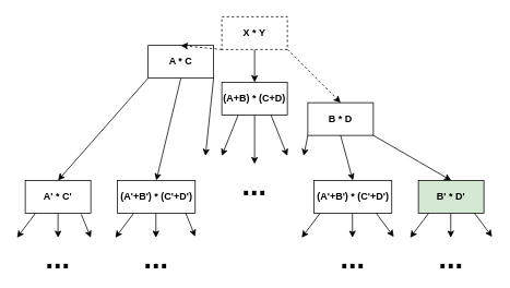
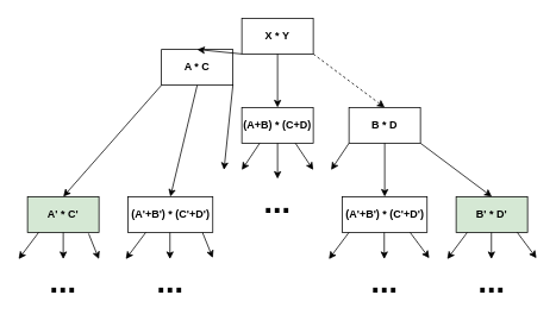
  <mxCell id="0" />
  <mxCell id="1" parent="0" />
- <mxCell id="2" value="&lt;b&gt;X * Y&lt;/b&gt;" style="rounded=0;whiteSpace=wrap;html=1;dashed=1;" vertex="1" parent="1"><mxGeometry x="270" y="20" width="80" height="40" as="geometry" /></mxCell>
- <mxCell id="3" value="&lt;b&gt;B * D&lt;/b&gt;" style="rounded=0;whiteSpace=wrap;html=1;" vertex="1" parent="1"><mxGeometry x="375" y="125" width="80" height="40" as="geometry" /></mxCell>
- <mxCell id="4" value="&lt;b&gt;(A+B) * (C+D)&lt;/b&gt;" style="rounded=0;whiteSpace=wrap;html=1;" vertex="1" parent="1"><mxGeometry x="270" y="100" width="80" height="40" as="geometry" /></mxCell>
+ <mxCell id="2" value="&lt;b&gt;X * Y&lt;/b&gt;" style="rounded=0;whiteSpace=wrap;html=1;" vertex="1" parent="1"><mxGeometry x="270" y="20" width="80" height="40" as="geometry" /></mxCell>
+ <mxCell id="3" value="&lt;b&gt;B * D&lt;/b&gt;" style="rounded=0;whiteSpace=wrap;html=1;" vertex="1" parent="1"><mxGeometry x="390" y="120" width="80" height="40" as="geometry" /></mxCell>
+ <mxCell id="4" value="&lt;b&gt;(A+B) * (C+D)&lt;/b&gt;" style="rounded=0;whiteSpace=wrap;html=1;" vertex="1" parent="1"><mxGeometry x="270" y="120" width="80" height="40" as="geometry" /></mxCell>
  <mxCell id="5" value="&lt;b&gt;A * C&lt;/b&gt;" style="rounded=0;whiteSpace=wrap;html=1;" vertex="1" parent="1"><mxGeometry x="180" y="55" width="80" height="40" as="geometry" /></mxCell>
- <mxCell id="6" value="&lt;b&gt;A' * C'&lt;/b&gt;" style="rounded=0;whiteSpace=wrap;html=1;" vertex="1" parent="1"><mxGeometry x="30" y="220" width="80" height="40" as="geometry" /></mxCell>
+ <mxCell id="6" value="&lt;b&gt;A' * C'&lt;/b&gt;" style="rounded=0;whiteSpace=wrap;html=1;fillColor=#d5e8d4;" vertex="1" parent="1"><mxGeometry x="30" y="220" width="80" height="40" as="geometry" /></mxCell>
  <mxCell id="7" value="&lt;b&gt;(A'+B') * (C'+D')&lt;/b&gt;" style="rounded=0;whiteSpace=wrap;html=1;" vertex="1" parent="1"><mxGeometry x="142.5" y="220" width="95" height="40" as="geometry" /></mxCell>
  <mxCell id="8" value="&lt;b&gt;B' * D'&lt;/b&gt;" style="rounded=0;whiteSpace=wrap;html=1;fillColor=#d5e8d4;" vertex="1" parent="1"><mxGeometry x="510" y="220" width="80" height="40" as="geometry" /></mxCell>
- <mxCell id="9" value="" style="endArrow=classic;html=1;rounded=0;exitX=0;exitY=1;exitDx=0;exitDy=0;entryX=0.5;entryY=0;entryDx=0;entryDy=0;dashed=1;" edge="1" parent="1" source="2" target="5"><mxGeometry width="50" height="50" relative="1" as="geometry"><mxPoint x="300" y="250" as="sourcePoint" /><mxPoint x="350" y="200" as="targetPoint" /></mxGeometry></mxCell>
+ <mxCell id="9" value="" style="endArrow=classic;html=1;rounded=0;exitX=0;exitY=1;exitDx=0;exitDy=0;entryX=0.5;entryY=0;entryDx=0;entryDy=0;" edge="1" parent="1" source="2" target="5"><mxGeometry width="50" height="50" relative="1" as="geometry"><mxPoint x="300" y="250" as="sourcePoint" /><mxPoint x="350" y="200" as="targetPoint" /></mxGeometry></mxCell>
  <mxCell id="10" value="" style="endArrow=classic;html=1;rounded=0;exitX=0;exitY=1;exitDx=0;exitDy=0;entryX=0.5;entryY=0;entryDx=0;entryDy=0;" edge="1" parent="1" source="5" target="6"><mxGeometry width="50" height="50" relative="1" as="geometry"><mxPoint x="280" y="70" as="sourcePoint" /><mxPoint x="200" y="110" as="targetPoint" /></mxGeometry></mxCell>
  <mxCell id="11" value="" style="endArrow=classic;html=1;rounded=0;exitX=0.5;exitY=1;exitDx=0;exitDy=0;" edge="1" parent="1" source="2" target="4"><mxGeometry width="50" height="50" relative="1" as="geometry"><mxPoint x="300" y="250" as="sourcePoint" /><mxPoint x="350" y="200" as="targetPoint" /></mxGeometry></mxCell>
  <mxCell id="12" value="" style="endArrow=classic;html=1;rounded=0;exitX=0.5;exitY=1;exitDx=0;exitDy=0;entryX=0.5;entryY=0;entryDx=0;entryDy=0;" edge="1" parent="1" source="5" target="7"><mxGeometry width="50" height="50" relative="1" as="geometry"><mxPoint x="320" y="70" as="sourcePoint" /><mxPoint x="320" y="130" as="targetPoint" /></mxGeometry></mxCell>
  <mxCell id="13" value="" style="endArrow=classic;html=1;rounded=0;exitX=0.5;exitY=1;exitDx=0;exitDy=0;entryX=0.5;entryY=0;entryDx=0;entryDy=0;" edge="1" parent="1" source="3"><mxGeometry width="50" height="50" relative="1" as="geometry"><mxPoint x="330" y="80" as="sourcePoint" /><mxPoint x="430" y="220" as="targetPoint" /></mxGeometry></mxCell>
  <mxCell id="14" value="" style="endArrow=classic;html=1;rounded=0;exitX=1;exitY=1;exitDx=0;exitDy=0;entryX=0.5;entryY=0;entryDx=0;entryDy=0;" edge="1" parent="1" source="3" target="8"><mxGeometry width="50" height="50" relative="1" as="geometry"><mxPoint x="340" y="90" as="sourcePoint" /><mxPoint x="340" y="150" as="targetPoint" /></mxGeometry></mxCell>
  <mxCell id="15" value="" style="endArrow=classic;html=1;rounded=0;exitX=1;exitY=1;exitDx=0;exitDy=0;entryX=0.5;entryY=0;entryDx=0;entryDy=0;dashed=1;" edge="1" parent="1" source="2" target="3"><mxGeometry width="50" height="50" relative="1" as="geometry"><mxPoint x="350" y="100" as="sourcePoint" /><mxPoint x="350" y="160" as="targetPoint" /></mxGeometry></mxCell>
  <mxCell id="16" value="" style="endArrow=classic;html=1;rounded=0;exitX=1;exitY=1;exitDx=0;exitDy=0;" edge="1" parent="1" source="5"><mxGeometry width="50" height="50" relative="1" as="geometry"><mxPoint x="360" y="110" as="sourcePoint" /><mxPoint x="250" y="190" as="targetPoint" /></mxGeometry></mxCell>
  <mxCell id="17" value="" style="endArrow=classic;html=1;rounded=0;exitX=0;exitY=1;exitDx=0;exitDy=0;" edge="1" parent="1" source="3"><mxGeometry width="50" height="50" relative="1" as="geometry"><mxPoint x="370" y="120" as="sourcePoint" /><mxPoint x="370" y="190" as="targetPoint" /></mxGeometry></mxCell>
  <mxCell id="18" value="" style="endArrow=classic;html=1;rounded=0;exitX=0.5;exitY=1;exitDx=0;exitDy=0;" edge="1" parent="1" source="4"><mxGeometry width="50" height="50" relative="1" as="geometry"><mxPoint x="380" y="130" as="sourcePoint" /><mxPoint x="310" y="200" as="targetPoint" /></mxGeometry></mxCell>
  <mxCell id="19" value="" style="endArrow=classic;html=1;rounded=0;exitX=0.75;exitY=1;exitDx=0;exitDy=0;" edge="1" parent="1" source="4"><mxGeometry width="50" height="50" relative="1" as="geometry"><mxPoint x="390" y="140" as="sourcePoint" /><mxPoint x="350" y="190" as="targetPoint" /></mxGeometry></mxCell>
  <mxCell id="20" value="" style="endArrow=classic;html=1;rounded=0;exitX=0.25;exitY=1;exitDx=0;exitDy=0;" edge="1" parent="1" source="4"><mxGeometry width="50" height="50" relative="1" as="geometry"><mxPoint x="400" y="150" as="sourcePoint" /><mxPoint x="270" y="190" as="targetPoint" /></mxGeometry></mxCell>
  <mxCell id="21" value="&lt;b&gt;&lt;font style=&quot;font-size: 36px&quot;&gt;...&lt;/font&gt;&lt;/b&gt;" style="text;html=1;strokeColor=none;fillColor=none;align=center;verticalAlign=middle;whiteSpace=wrap;rounded=0;" vertex="1" parent="1"><mxGeometry x="280" y="210" width="60" height="30" as="geometry" /></mxCell>
  <mxCell id="22" value="&lt;b&gt;(A'+B') * (C'+D')&lt;/b&gt;" style="rounded=0;whiteSpace=wrap;html=1;" vertex="1" parent="1"><mxGeometry x="382.5" y="220" width="95" height="40" as="geometry" /></mxCell>
  <mxCell id="23" value="" style="endArrow=classic;html=1;rounded=0;fontSize=36;exitX=0.5;exitY=1;exitDx=0;exitDy=0;" edge="1" parent="1" source="6"><mxGeometry width="50" height="50" relative="1" as="geometry"><mxPoint x="30" y="340" as="sourcePoint" /><mxPoint x="70" y="290" as="targetPoint" /></mxGeometry></mxCell>
  <mxCell id="24" value="" style="endArrow=classic;html=1;rounded=0;fontSize=36;exitX=0.5;exitY=1;exitDx=0;exitDy=0;" edge="1" parent="1"><mxGeometry width="50" height="50" relative="1" as="geometry"><mxPoint x="189.5" y="260" as="sourcePoint" /><mxPoint x="189.5" y="290" as="targetPoint" /></mxGeometry></mxCell>
  <mxCell id="25" value="" style="endArrow=classic;html=1;rounded=0;fontSize=36;exitX=0.5;exitY=1;exitDx=0;exitDy=0;" edge="1" parent="1"><mxGeometry width="50" height="50" relative="1" as="geometry"><mxPoint x="429.5" y="260" as="sourcePoint" /><mxPoint x="429.5" y="290" as="targetPoint" /></mxGeometry></mxCell>
  <mxCell id="26" value="" style="endArrow=classic;html=1;rounded=0;fontSize=36;exitX=0.5;exitY=1;exitDx=0;exitDy=0;" edge="1" parent="1"><mxGeometry width="50" height="50" relative="1" as="geometry"><mxPoint x="549.5" y="260" as="sourcePoint" /><mxPoint x="549.5" y="290" as="targetPoint" /></mxGeometry></mxCell>
  <mxCell id="27" value="" style="endArrow=classic;html=1;rounded=0;fontSize=36;exitX=0;exitY=1;exitDx=0;exitDy=0;" edge="1" parent="1"><mxGeometry width="50" height="50" relative="1" as="geometry"><mxPoint x="522.5" y="260" as="sourcePoint" /><mxPoint x="500" y="290" as="targetPoint" /></mxGeometry></mxCell>
  <mxCell id="28" value="" style="endArrow=classic;html=1;rounded=0;fontSize=36;exitX=0;exitY=1;exitDx=0;exitDy=0;" edge="1" parent="1"><mxGeometry width="50" height="50" relative="1" as="geometry"><mxPoint x="390" y="260" as="sourcePoint" /><mxPoint x="367.5" y="290" as="targetPoint" /></mxGeometry></mxCell>
  <mxCell id="29" value="" style="endArrow=classic;html=1;rounded=0;fontSize=36;exitX=0;exitY=1;exitDx=0;exitDy=0;" edge="1" parent="1"><mxGeometry width="50" height="50" relative="1" as="geometry"><mxPoint x="162.5" y="260" as="sourcePoint" /><mxPoint x="140" y="290" as="targetPoint" /></mxGeometry></mxCell>
  <mxCell id="30" value="" style="endArrow=classic;html=1;rounded=0;fontSize=36;exitX=0;exitY=1;exitDx=0;exitDy=0;" edge="1" parent="1"><mxGeometry width="50" height="50" relative="1" as="geometry"><mxPoint x="42.5" y="260" as="sourcePoint" /><mxPoint x="20" y="290" as="targetPoint" /></mxGeometry></mxCell>
  <mxCell id="31" value="" style="endArrow=classic;html=1;rounded=0;fontSize=36;exitX=0.855;exitY=1.035;exitDx=0;exitDy=0;exitPerimeter=0;" edge="1" parent="1" source="6"><mxGeometry width="50" height="50" relative="1" as="geometry"><mxPoint x="300" y="220" as="sourcePoint" /><mxPoint x="110" y="290" as="targetPoint" /></mxGeometry></mxCell>
  <mxCell id="32" value="" style="endArrow=classic;html=1;rounded=0;fontSize=36;exitX=0.855;exitY=1.035;exitDx=0;exitDy=0;exitPerimeter=0;" edge="1" parent="1"><mxGeometry width="50" height="50" relative="1" as="geometry"><mxPoint x="225.9" y="260" as="sourcePoint" /><mxPoint x="237.5" y="288.6" as="targetPoint" /></mxGeometry></mxCell>
  <mxCell id="33" value="" style="endArrow=classic;html=1;rounded=0;fontSize=36;exitX=0.855;exitY=1.035;exitDx=0;exitDy=0;exitPerimeter=0;" edge="1" parent="1"><mxGeometry width="50" height="50" relative="1" as="geometry"><mxPoint x="458.4" y="260" as="sourcePoint" /><mxPoint x="480" y="289" as="targetPoint" /></mxGeometry></mxCell>
  <mxCell id="34" value="" style="endArrow=classic;html=1;rounded=0;fontSize=36;exitX=0.855;exitY=1.035;exitDx=0;exitDy=0;exitPerimeter=0;" edge="1" parent="1"><mxGeometry width="50" height="50" relative="1" as="geometry"><mxPoint x="578.4" y="260" as="sourcePoint" /><mxPoint x="600" y="289" as="targetPoint" /></mxGeometry></mxCell>
  <mxCell id="35" value="&lt;b&gt;&lt;font style=&quot;font-size: 36px&quot;&gt;...&lt;/font&gt;&lt;/b&gt;" style="text;html=1;strokeColor=none;fillColor=none;align=center;verticalAlign=middle;whiteSpace=wrap;rounded=0;" vertex="1" parent="1"><mxGeometry x="40" y="300" width="60" height="30" as="geometry" /></mxCell>
  <mxCell id="36" value="&lt;b&gt;&lt;font style=&quot;font-size: 36px&quot;&gt;...&lt;/font&gt;&lt;/b&gt;" style="text;html=1;strokeColor=none;fillColor=none;align=center;verticalAlign=middle;whiteSpace=wrap;rounded=0;" vertex="1" parent="1"><mxGeometry x="160" y="300" width="60" height="30" as="geometry" /></mxCell>
  <mxCell id="37" value="&lt;b&gt;&lt;font style=&quot;font-size: 36px&quot;&gt;...&lt;/font&gt;&lt;/b&gt;" style="text;html=1;strokeColor=none;fillColor=none;align=center;verticalAlign=middle;whiteSpace=wrap;rounded=0;" vertex="1" parent="1"><mxGeometry x="400" y="300" width="60" height="30" as="geometry" /></mxCell>
  <mxCell id="38" value="&lt;b&gt;&lt;font style=&quot;font-size: 36px&quot;&gt;...&lt;/font&gt;&lt;/b&gt;" style="text;html=1;strokeColor=none;fillColor=none;align=center;verticalAlign=middle;whiteSpace=wrap;rounded=0;" vertex="1" parent="1"><mxGeometry x="520" y="300" width="60" height="30" as="geometry" /></mxCell>
